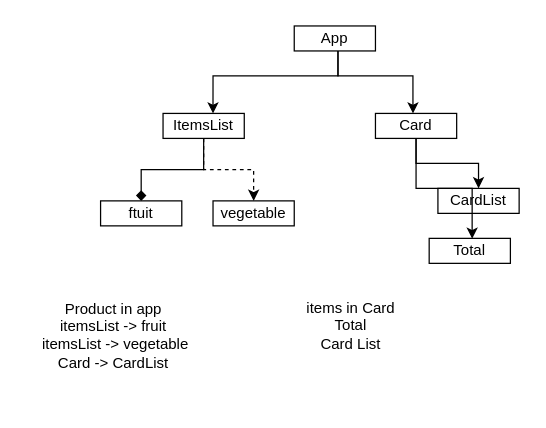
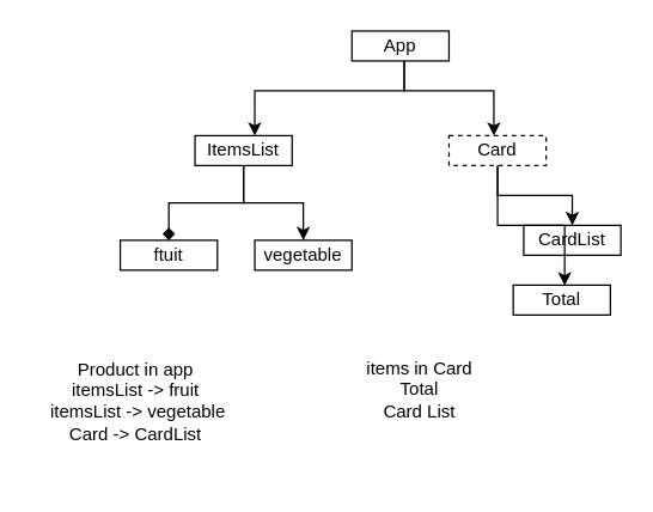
  <mxCell id="0" />
  <mxCell id="1" parent="0" />
  <mxCell id="2" value="App" style="rounded=0;whiteSpace=wrap;html=1;" vertex="1" parent="1"><mxGeometry x="235" y="20" width="65" height="20" as="geometry" /></mxCell>
  <mxCell id="3" style="edgeStyle=orthogonalEdgeStyle;rounded=0;orthogonalLoop=1;jettySize=auto;html=1;entryX=0.5;entryY=0;entryDx=0;entryDy=0;endArrow=diamond;" edge="1" parent="1" source="5" target="13"><mxGeometry relative="1" as="geometry" /></mxCell>
- <mxCell id="4" style="edgeStyle=orthogonalEdgeStyle;rounded=0;orthogonalLoop=1;jettySize=auto;html=1;dashed=1;" edge="1" parent="1" source="5" target="14"><mxGeometry relative="1" as="geometry" /></mxCell>
+ <mxCell id="4" style="edgeStyle=orthogonalEdgeStyle;rounded=0;orthogonalLoop=1;jettySize=auto;html=1;" edge="1" parent="1" source="5" target="14"><mxGeometry relative="1" as="geometry" /></mxCell>
  <mxCell id="5" value="ItemsList" style="rounded=0;whiteSpace=wrap;html=1;" vertex="1" parent="1"><mxGeometry x="130" y="90" width="65" height="20" as="geometry" /></mxCell>
  <mxCell id="6" value="CardList" style="rounded=0;whiteSpace=wrap;html=1;" vertex="1" parent="1"><mxGeometry x="350" y="150" width="65" height="20" as="geometry" /></mxCell>
  <mxCell id="7" style="edgeStyle=orthogonalEdgeStyle;rounded=0;orthogonalLoop=1;jettySize=auto;html=1;entryX=0.5;entryY=0;entryDx=0;entryDy=0;exitX=0.5;exitY=1;exitDx=0;exitDy=0;" edge="1" parent="1" source="8" target="6"><mxGeometry relative="1" as="geometry"><Array as="points"><mxPoint x="332" y="130" /><mxPoint x="382" y="130" /></Array></mxGeometry></mxCell>
- <mxCell id="8" value="Card" style="rounded=0;whiteSpace=wrap;html=1;" vertex="1" parent="1"><mxGeometry x="300" y="90" width="65" height="20" as="geometry" /></mxCell>
+ <mxCell id="8" value="Card" style="rounded=0;whiteSpace=wrap;html=1;dashed=1;" vertex="1" parent="1"><mxGeometry x="300" y="90" width="65" height="20" as="geometry" /></mxCell>
  <mxCell id="9" value="Total" style="rounded=0;whiteSpace=wrap;html=1;" vertex="1" parent="1"><mxGeometry x="343" y="190" width="65" height="20" as="geometry" /></mxCell>
  <mxCell id="10" style="edgeStyle=orthogonalEdgeStyle;rounded=0;orthogonalLoop=1;jettySize=auto;html=1;entryX=0.462;entryY=0;entryDx=0;entryDy=0;entryPerimeter=0;" edge="1" parent="1" source="2" target="8"><mxGeometry relative="1" as="geometry"><Array as="points"><mxPoint x="270" y="60" /><mxPoint x="330" y="60" /></Array></mxGeometry></mxCell>
  <mxCell id="11" style="edgeStyle=orthogonalEdgeStyle;rounded=0;orthogonalLoop=1;jettySize=auto;html=1;entryX=0.615;entryY=0;entryDx=0;entryDy=0;entryPerimeter=0;" edge="1" parent="1" source="2" target="5"><mxGeometry relative="1" as="geometry"><Array as="points"><mxPoint x="270" y="60" /><mxPoint x="170" y="60" /></Array></mxGeometry></mxCell>
  <mxCell id="12" style="edgeStyle=orthogonalEdgeStyle;rounded=0;orthogonalLoop=1;jettySize=auto;html=1;entryX=0.529;entryY=0.014;entryDx=0;entryDy=0;entryPerimeter=0;" edge="1" parent="1" source="8" target="9"><mxGeometry relative="1" as="geometry"><mxPoint x="297" y="140" as="targetPoint" /></mxGeometry></mxCell>
  <mxCell id="13" value="ftuit" style="rounded=0;whiteSpace=wrap;html=1;" vertex="1" parent="1"><mxGeometry x="80" y="160" width="65" height="20" as="geometry" /></mxCell>
  <mxCell id="14" value="vegetable" style="rounded=0;whiteSpace=wrap;html=1;" vertex="1" parent="1"><mxGeometry x="170" y="160" width="65" height="20" as="geometry" /></mxCell>
  <mxCell id="15" value="Product in app&lt;div&gt;&amp;nbsp;itemsList -&amp;gt; fruit&amp;nbsp;&lt;/div&gt;&lt;div&gt;&amp;nbsp;itemsList -&amp;gt; vegetable&lt;br&gt;&lt;/div&gt;&lt;div&gt;Card -&amp;gt; CardList&lt;/div&gt;&lt;div&gt;&lt;br&gt;&lt;/div&gt;" style="text;html=1;align=center;verticalAlign=middle;resizable=0;points=[];autosize=1;strokeColor=none;fillColor=none;" vertex="1" parent="1"><mxGeometry x="20" y="230" width="140" height="90" as="geometry" /></mxCell>
  <mxCell id="16" value="items in Card&lt;div&gt;Total&lt;/div&gt;&lt;div&gt;Card List&lt;/div&gt;" style="text;html=1;align=center;verticalAlign=middle;resizable=0;points=[];autosize=1;strokeColor=none;fillColor=none;" vertex="1" parent="1"><mxGeometry x="235" y="230" width="90" height="60" as="geometry" /></mxCell>
